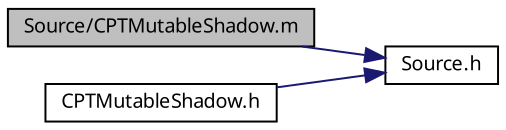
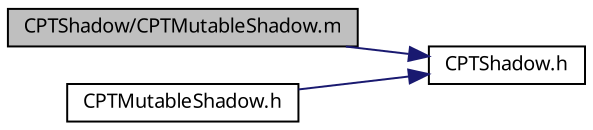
  digraph {
    rankdir=LR
    node [color=black fontname="Lucinda Grande" fontsize=10 shape=record]
    edge [color=midnightblue fontname="Lucinda Grande" fontsize=10 labelfontname="Lucinda Grande" labelfontsize=10 style=solid]
-   n1 [fillcolor=grey75 fontcolor=black height=0.2 label="Source/CPTMutableShadow.m" style=filled width=0.4]
-   n2 [height=0.2 label="Source.h" width=0.4]
+   n1 [fillcolor=grey75 fontcolor=black height=0.2 label="CPTShadow/CPTMutableShadow.m" style=filled width=0.4]
+   n2 [height=0.2 label="CPTShadow.h" width=0.4]
    n3 [height=0.2 label="CPTMutableShadow.h" width=0.4]
    n1 -> n2
    n3 -> n2
  }
